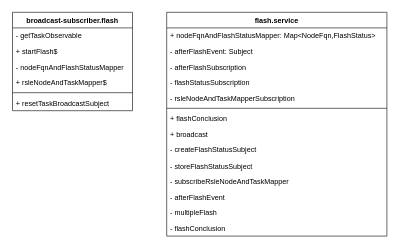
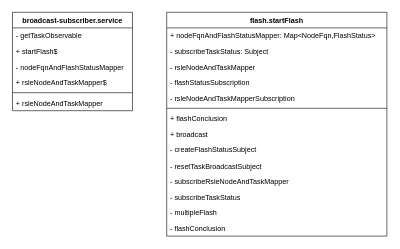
  <mxCell id="0" />
  <mxCell id="1" parent="0" />
- <mxCell id="2" value="broadcast-subscriber.flash" style="swimlane;fontStyle=1;align=center;verticalAlign=top;childLayout=stackLayout;horizontal=1;startSize=26;horizontalStack=0;resizeParent=1;resizeParentMax=0;resizeLast=0;collapsible=1;marginBottom=0;" parent="1" vertex="1"><mxGeometry x="20" y="20" width="200" height="164" as="geometry" /></mxCell>
+ <mxCell id="2" value="broadcast-subscriber.service" style="swimlane;fontStyle=1;align=center;verticalAlign=top;childLayout=stackLayout;horizontal=1;startSize=26;horizontalStack=0;resizeParent=1;resizeParentMax=0;resizeLast=0;collapsible=1;marginBottom=0;" parent="1" vertex="1"><mxGeometry x="20" y="20" width="200" height="164" as="geometry" /></mxCell>
  <mxCell id="3" value="- getTaskObservable" style="text;strokeColor=none;fillColor=none;align=left;verticalAlign=top;spacingLeft=4;spacingRight=4;overflow=hidden;rotatable=0;points=[[0,0.5],[1,0.5]];portConstraint=eastwest;" parent="2" vertex="1"><mxGeometry y="26" width="200" height="26" as="geometry" /></mxCell>
  <mxCell id="4" value="+ startFlash$" style="text;strokeColor=none;fillColor=none;align=left;verticalAlign=top;spacingLeft=4;spacingRight=4;overflow=hidden;rotatable=0;points=[[0,0.5],[1,0.5]];portConstraint=eastwest;" parent="2" vertex="1"><mxGeometry y="52" width="200" height="26" as="geometry" /></mxCell>
  <mxCell id="5" value="- nodeFqnAndFlashStatusMapper" style="text;strokeColor=none;fillColor=none;align=left;verticalAlign=top;spacingLeft=4;spacingRight=4;overflow=hidden;rotatable=0;points=[[0,0.5],[1,0.5]];portConstraint=eastwest;" parent="2" vertex="1"><mxGeometry y="78" width="200" height="26" as="geometry" /></mxCell>
  <mxCell id="6" value="+ rsleNodeAndTaskMapper$" style="text;strokeColor=none;fillColor=none;align=left;verticalAlign=top;spacingLeft=4;spacingRight=4;overflow=hidden;rotatable=0;points=[[0,0.5],[1,0.5]];portConstraint=eastwest;" parent="2" vertex="1"><mxGeometry y="104" width="200" height="26" as="geometry" /></mxCell>
  <mxCell id="7" value="" style="line;strokeWidth=1;fillColor=none;align=left;verticalAlign=middle;spacingTop=-1;spacingLeft=3;spacingRight=3;rotatable=0;labelPosition=right;points=[];portConstraint=eastwest;" parent="2" vertex="1"><mxGeometry y="130" width="200" height="8" as="geometry" /></mxCell>
- <mxCell id="8" value="+ resetTaskBroadcastSubject" style="text;strokeColor=none;fillColor=none;align=left;verticalAlign=top;spacingLeft=4;spacingRight=4;overflow=hidden;rotatable=0;points=[[0,0.5],[1,0.5]];portConstraint=eastwest;" parent="2" vertex="1"><mxGeometry y="138" width="200" height="26" as="geometry" /></mxCell>
- <mxCell id="9" value="flash.service" style="swimlane;fontStyle=1;align=center;verticalAlign=top;childLayout=stackLayout;horizontal=1;startSize=26;horizontalStack=0;resizeParent=1;resizeParentMax=0;resizeLast=0;collapsible=1;marginBottom=0;" parent="1" vertex="1"><mxGeometry x="277" y="20" width="367" height="373" as="geometry" /></mxCell>
+ <mxCell id="8" value="+ rsleNodeAndTaskMapper" style="text;strokeColor=none;fillColor=none;align=left;verticalAlign=top;spacingLeft=4;spacingRight=4;overflow=hidden;rotatable=0;points=[[0,0.5],[1,0.5]];portConstraint=eastwest;" parent="2" vertex="1"><mxGeometry y="138" width="200" height="26" as="geometry" /></mxCell>
+ <mxCell id="9" value="flash.startFlash" style="swimlane;fontStyle=1;align=center;verticalAlign=top;childLayout=stackLayout;horizontal=1;startSize=26;horizontalStack=0;resizeParent=1;resizeParentMax=0;resizeLast=0;collapsible=1;marginBottom=0;" parent="1" vertex="1"><mxGeometry x="277" y="20" width="367" height="373" as="geometry" /></mxCell>
  <mxCell id="10" value="+ nodeFqnAndFlashStatusMapper: Map&lt;NodeFqn,FlashStatus&gt;" style="text;strokeColor=none;fillColor=none;align=left;verticalAlign=top;spacingLeft=4;spacingRight=4;overflow=hidden;rotatable=0;points=[[0,0.5],[1,0.5]];portConstraint=eastwest;" parent="9" vertex="1"><mxGeometry y="26" width="367" height="26" as="geometry" /></mxCell>
- <mxCell id="11" value="- afterFlashEvent: Subject" style="text;strokeColor=none;fillColor=none;align=left;verticalAlign=top;spacingLeft=4;spacingRight=4;overflow=hidden;rotatable=0;points=[[0,0.5],[1,0.5]];portConstraint=eastwest;" parent="9" vertex="1"><mxGeometry y="52" width="367" height="26" as="geometry" /></mxCell>
- <mxCell id="12" value="- afterFlashSubscription" style="text;strokeColor=none;fillColor=none;align=left;verticalAlign=top;spacingLeft=4;spacingRight=4;overflow=hidden;rotatable=0;points=[[0,0.5],[1,0.5]];portConstraint=eastwest;" parent="9" vertex="1"><mxGeometry y="78" width="367" height="26" as="geometry" /></mxCell>
+ <mxCell id="11" value="- subscribeTaskStatus: Subject" style="text;strokeColor=none;fillColor=none;align=left;verticalAlign=top;spacingLeft=4;spacingRight=4;overflow=hidden;rotatable=0;points=[[0,0.5],[1,0.5]];portConstraint=eastwest;" parent="9" vertex="1"><mxGeometry y="52" width="367" height="26" as="geometry" /></mxCell>
+ <mxCell id="12" value="- rsleNodeAndTaskMapper" style="text;strokeColor=none;fillColor=none;align=left;verticalAlign=top;spacingLeft=4;spacingRight=4;overflow=hidden;rotatable=0;points=[[0,0.5],[1,0.5]];portConstraint=eastwest;" parent="9" vertex="1"><mxGeometry y="78" width="367" height="26" as="geometry" /></mxCell>
  <mxCell id="13" value="- flashStatusSubscription" style="text;strokeColor=none;fillColor=none;align=left;verticalAlign=top;spacingLeft=4;spacingRight=4;overflow=hidden;rotatable=0;points=[[0,0.5],[1,0.5]];portConstraint=eastwest;" parent="9" vertex="1"><mxGeometry y="104" width="367" height="26" as="geometry" /></mxCell>
  <mxCell id="14" value="- rsleNodeAndTaskMapperSubscription" style="text;strokeColor=none;fillColor=none;align=left;verticalAlign=top;spacingLeft=4;spacingRight=4;overflow=hidden;rotatable=0;points=[[0,0.5],[1,0.5]];portConstraint=eastwest;" parent="9" vertex="1"><mxGeometry y="130" width="367" height="26" as="geometry" /></mxCell>
  <mxCell id="15" value="" style="line;strokeWidth=1;fillColor=none;align=left;verticalAlign=middle;spacingTop=-1;spacingLeft=3;spacingRight=3;rotatable=0;labelPosition=right;points=[];portConstraint=eastwest;" parent="9" vertex="1"><mxGeometry y="156" width="367" height="8" as="geometry" /></mxCell>
  <mxCell id="16" value="+ flashConclusion" style="text;strokeColor=none;fillColor=none;align=left;verticalAlign=top;spacingLeft=4;spacingRight=4;overflow=hidden;rotatable=0;points=[[0,0.5],[1,0.5]];portConstraint=eastwest;" parent="9" vertex="1"><mxGeometry y="164" width="367" height="26" as="geometry" /></mxCell>
  <mxCell id="17" value="+ broadcast" style="text;strokeColor=none;fillColor=none;align=left;verticalAlign=top;spacingLeft=4;spacingRight=4;overflow=hidden;rotatable=0;points=[[0,0.5],[1,0.5]];portConstraint=eastwest;" vertex="1" parent="9"><mxGeometry y="190" width="367" height="26" as="geometry" /></mxCell>
  <mxCell id="18" value="- createFlashStatusSubject" style="text;strokeColor=none;fillColor=none;align=left;verticalAlign=top;spacingLeft=4;spacingRight=4;overflow=hidden;rotatable=0;points=[[0,0.5],[1,0.5]];portConstraint=eastwest;" parent="9" vertex="1"><mxGeometry y="216" width="367" height="27" as="geometry" /></mxCell>
- <mxCell id="19" value="- storeFlashStatusSubject" style="text;strokeColor=none;fillColor=none;align=left;verticalAlign=top;spacingLeft=4;spacingRight=4;overflow=hidden;rotatable=0;points=[[0,0.5],[1,0.5]];portConstraint=eastwest;" parent="9" vertex="1"><mxGeometry y="243" width="367" height="26" as="geometry" /></mxCell>
+ <mxCell id="19" value="- resetTaskBroadcastSubject" style="text;strokeColor=none;fillColor=none;align=left;verticalAlign=top;spacingLeft=4;spacingRight=4;overflow=hidden;rotatable=0;points=[[0,0.5],[1,0.5]];portConstraint=eastwest;" parent="9" vertex="1"><mxGeometry y="243" width="367" height="26" as="geometry" /></mxCell>
  <mxCell id="20" value="- subscribeRsleNodeAndTaskMapper" style="text;strokeColor=none;fillColor=none;align=left;verticalAlign=top;spacingLeft=4;spacingRight=4;overflow=hidden;rotatable=0;points=[[0,0.5],[1,0.5]];portConstraint=eastwest;" parent="9" vertex="1"><mxGeometry y="269" width="367" height="26" as="geometry" /></mxCell>
- <mxCell id="21" value="- afterFlashEvent" style="text;strokeColor=none;fillColor=none;align=left;verticalAlign=top;spacingLeft=4;spacingRight=4;overflow=hidden;rotatable=0;points=[[0,0.5],[1,0.5]];portConstraint=eastwest;" parent="9" vertex="1"><mxGeometry y="295" width="367" height="26" as="geometry" /></mxCell>
+ <mxCell id="21" value="- subscribeTaskStatus" style="text;strokeColor=none;fillColor=none;align=left;verticalAlign=top;spacingLeft=4;spacingRight=4;overflow=hidden;rotatable=0;points=[[0,0.5],[1,0.5]];portConstraint=eastwest;" parent="9" vertex="1"><mxGeometry y="295" width="367" height="26" as="geometry" /></mxCell>
  <mxCell id="22" value="- multipleFlash" style="text;strokeColor=none;fillColor=none;align=left;verticalAlign=top;spacingLeft=4;spacingRight=4;overflow=hidden;rotatable=0;points=[[0,0.5],[1,0.5]];portConstraint=eastwest;" parent="9" vertex="1"><mxGeometry y="321" width="367" height="26" as="geometry" /></mxCell>
  <mxCell id="23" value="- flashConclusion" style="text;strokeColor=none;fillColor=none;align=left;verticalAlign=top;spacingLeft=4;spacingRight=4;overflow=hidden;rotatable=0;points=[[0,0.5],[1,0.5]];portConstraint=eastwest;" parent="9" vertex="1"><mxGeometry y="347" width="367" height="26" as="geometry" /></mxCell>
